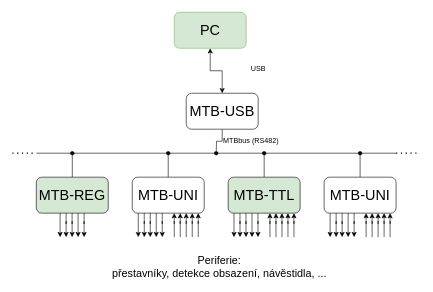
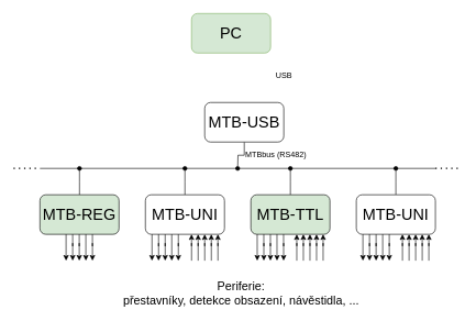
  <mxCell id="0" />
  <mxCell id="1" parent="0" />
- <mxCell id="2" style="edgeStyle=orthogonalEdgeStyle;rounded=0;orthogonalLoop=1;jettySize=auto;html=1;endArrow=classic;endFill=1;startArrow=classic;startFill=1;" edge="1" parent="1" source="3" target="5"><mxGeometry relative="1" as="geometry" /></mxCell>
  <mxCell id="3" value="&lt;font style=&quot;font-size: 24px&quot;&gt;PC&lt;/font&gt;" style="rounded=1;whiteSpace=wrap;html=1;fillColor=#d5e8d4;strokeColor=#82b366;" vertex="1" parent="1"><mxGeometry x="290" y="20" width="120" height="60" as="geometry" /></mxCell>
  <mxCell id="4" style="edgeStyle=orthogonalEdgeStyle;rounded=0;orthogonalLoop=1;jettySize=auto;html=1;endArrow=oval;endFill=1;" edge="1" parent="1" source="5"><mxGeometry relative="1" as="geometry"><mxPoint x="360" y="255" as="targetPoint" /></mxGeometry></mxCell>
  <mxCell id="5" value="&lt;font style=&quot;font-size: 24px&quot;&gt;MTB-USB&lt;/font&gt;" style="rounded=1;whiteSpace=wrap;html=1;" vertex="1" parent="1"><mxGeometry x="310" y="155" width="120" height="60" as="geometry" /></mxCell>
  <mxCell id="6" style="edgeStyle=orthogonalEdgeStyle;rounded=0;orthogonalLoop=1;jettySize=auto;html=1;endArrow=oval;endFill=1;" edge="1" parent="1" source="7"><mxGeometry relative="1" as="geometry"><mxPoint x="600" y="255" as="targetPoint" /></mxGeometry></mxCell>
  <mxCell id="7" value="&lt;font style=&quot;font-size: 24px&quot;&gt;MTB-UNI&lt;/font&gt;" style="rounded=1;whiteSpace=wrap;html=1;" vertex="1" parent="1"><mxGeometry x="540" y="295" width="120" height="60" as="geometry" /></mxCell>
  <mxCell id="8" style="edgeStyle=orthogonalEdgeStyle;rounded=0;orthogonalLoop=1;jettySize=auto;html=1;endArrow=oval;endFill=1;" edge="1" parent="1" source="9"><mxGeometry relative="1" as="geometry"><mxPoint x="440" y="255" as="targetPoint" /></mxGeometry></mxCell>
  <mxCell id="9" value="&lt;font style=&quot;font-size: 24px&quot;&gt;MTB-TTL&lt;/font&gt;" style="rounded=1;whiteSpace=wrap;html=1;fillColor=#d5e8d4;" vertex="1" parent="1"><mxGeometry x="380" y="295" width="120" height="60" as="geometry" /></mxCell>
  <mxCell id="10" style="edgeStyle=orthogonalEdgeStyle;rounded=0;orthogonalLoop=1;jettySize=auto;html=1;endArrow=oval;endFill=1;" edge="1" parent="1" source="11"><mxGeometry relative="1" as="geometry"><mxPoint x="280" y="255" as="targetPoint" /></mxGeometry></mxCell>
  <mxCell id="11" value="&lt;font style=&quot;font-size: 24px&quot;&gt;MTB-UNI&lt;/font&gt;" style="rounded=1;whiteSpace=wrap;html=1;" vertex="1" parent="1"><mxGeometry x="220" y="295" width="120" height="60" as="geometry" /></mxCell>
  <mxCell id="12" style="edgeStyle=orthogonalEdgeStyle;rounded=0;orthogonalLoop=1;jettySize=auto;html=1;endArrow=oval;endFill=1;" edge="1" parent="1" source="13"><mxGeometry relative="1" as="geometry"><mxPoint x="120" y="255" as="targetPoint" /></mxGeometry></mxCell>
  <mxCell id="13" value="&lt;font style=&quot;font-size: 24px&quot;&gt;MTB-REG&lt;/font&gt;" style="rounded=1;whiteSpace=wrap;html=1;fillColor=#d5e8d4;" vertex="1" parent="1"><mxGeometry x="60" y="295" width="120" height="60" as="geometry" /></mxCell>
  <mxCell id="14" value="" style="endArrow=none;html=1;" edge="1" parent="1"><mxGeometry width="50" height="50" relative="1" as="geometry"><mxPoint x="60" y="255" as="sourcePoint" /><mxPoint x="660" y="255" as="targetPoint" /></mxGeometry></mxCell>
  <mxCell id="15" value="USB" style="text;html=1;align=center;verticalAlign=middle;resizable=0;points=[];autosize=1;" vertex="1" parent="1"><mxGeometry x="410" y="105" width="40" height="20" as="geometry" /></mxCell>
  <mxCell id="16" value="&lt;div align=&quot;left&quot;&gt;MTBbus (RS482)&lt;br&gt;&lt;/div&gt;" style="text;html=1;align=left;verticalAlign=middle;resizable=0;points=[];autosize=1;" vertex="1" parent="1"><mxGeometry x="370" y="225" width="110" height="20" as="geometry" /></mxCell>
  <mxCell id="17" value="" style="endArrow=none;dashed=1;html=1;dashPattern=1 3;strokeWidth=2;" edge="1" parent="1"><mxGeometry width="50" height="50" relative="1" as="geometry"><mxPoint x="20" y="255" as="sourcePoint" /><mxPoint x="60" y="255" as="targetPoint" /></mxGeometry></mxCell>
  <mxCell id="18" value="" style="endArrow=none;dashed=1;html=1;dashPattern=1 3;strokeWidth=2;" edge="1" parent="1"><mxGeometry width="50" height="50" relative="1" as="geometry"><mxPoint x="660" y="255" as="sourcePoint" /><mxPoint x="700" y="255" as="targetPoint" /></mxGeometry></mxCell>
  <mxCell id="19" value="" style="endArrow=none;startArrow=classic;html=1;entryX=0.333;entryY=1;entryDx=0;entryDy=0;entryPerimeter=0;endFill=0;" edge="1" parent="1"><mxGeometry width="50" height="50" relative="1" as="geometry"><mxPoint x="230.04" y="395" as="sourcePoint" /><mxPoint x="230" y="355" as="targetPoint" /></mxGeometry></mxCell>
  <mxCell id="20" value="" style="endArrow=none;startArrow=classic;html=1;entryX=0.333;entryY=1;entryDx=0;entryDy=0;entryPerimeter=0;endFill=0;" edge="1" parent="1"><mxGeometry width="50" height="50" relative="1" as="geometry"><mxPoint x="240.04" y="395" as="sourcePoint" /><mxPoint x="240" y="355" as="targetPoint" /><Array as="points"><mxPoint x="240.04" y="365" /><mxPoint x="240.04" y="375" /></Array></mxGeometry></mxCell>
  <mxCell id="21" value="" style="endArrow=classic;startArrow=none;html=1;entryX=0.333;entryY=1;entryDx=0;entryDy=0;entryPerimeter=0;endFill=1;startFill=0;" edge="1" parent="1"><mxGeometry width="50" height="50" relative="1" as="geometry"><mxPoint x="330.04" y="395" as="sourcePoint" /><mxPoint x="330" y="355" as="targetPoint" /><Array as="points"><mxPoint x="330.04" y="365" /><mxPoint x="330.04" y="375" /></Array></mxGeometry></mxCell>
  <mxCell id="22" value="" style="endArrow=classic;startArrow=none;html=1;entryX=0.333;entryY=1;entryDx=0;entryDy=0;entryPerimeter=0;endFill=1;startFill=0;" edge="1" parent="1"><mxGeometry width="50" height="50" relative="1" as="geometry"><mxPoint x="320.04" y="395" as="sourcePoint" /><mxPoint x="320" y="355" as="targetPoint" /><Array as="points"><mxPoint x="320.04" y="365" /><mxPoint x="320.04" y="375" /></Array></mxGeometry></mxCell>
  <mxCell id="23" value="" style="endArrow=classic;startArrow=none;html=1;entryX=0.333;entryY=1;entryDx=0;entryDy=0;entryPerimeter=0;endFill=1;startFill=0;" edge="1" parent="1"><mxGeometry width="50" height="50" relative="1" as="geometry"><mxPoint x="310.04" y="395" as="sourcePoint" /><mxPoint x="310" y="355" as="targetPoint" /><Array as="points"><mxPoint x="310.04" y="365" /><mxPoint x="310.04" y="375" /></Array></mxGeometry></mxCell>
  <mxCell id="24" value="" style="endArrow=none;startArrow=classic;html=1;entryX=0.333;entryY=1;entryDx=0;entryDy=0;entryPerimeter=0;endFill=0;" edge="1" parent="1"><mxGeometry width="50" height="50" relative="1" as="geometry"><mxPoint x="250.04" y="395" as="sourcePoint" /><mxPoint x="250" y="355" as="targetPoint" /><Array as="points"><mxPoint x="250.04" y="365" /><mxPoint x="250.04" y="375" /></Array></mxGeometry></mxCell>
  <mxCell id="25" value="" style="endArrow=none;startArrow=classic;html=1;entryX=0.333;entryY=1;entryDx=0;entryDy=0;entryPerimeter=0;endFill=0;" edge="1" parent="1"><mxGeometry width="50" height="50" relative="1" as="geometry"><mxPoint x="260.04" y="395" as="sourcePoint" /><mxPoint x="260" y="355" as="targetPoint" /></mxGeometry></mxCell>
  <mxCell id="26" value="" style="endArrow=none;startArrow=classic;html=1;entryX=0.333;entryY=1;entryDx=0;entryDy=0;entryPerimeter=0;endFill=0;" edge="1" parent="1"><mxGeometry width="50" height="50" relative="1" as="geometry"><mxPoint x="270.04" y="395" as="sourcePoint" /><mxPoint x="270" y="355" as="targetPoint" /><Array as="points"><mxPoint x="270.04" y="365" /><mxPoint x="270.04" y="375" /></Array></mxGeometry></mxCell>
  <mxCell id="27" value="" style="endArrow=classic;startArrow=none;html=1;entryX=0.333;entryY=1;entryDx=0;entryDy=0;entryPerimeter=0;endFill=1;startFill=0;" edge="1" parent="1"><mxGeometry width="50" height="50" relative="1" as="geometry"><mxPoint x="300.04" y="395" as="sourcePoint" /><mxPoint x="300" y="355" as="targetPoint" /><Array as="points"><mxPoint x="300.04" y="365" /><mxPoint x="300.04" y="375" /></Array></mxGeometry></mxCell>
  <mxCell id="28" value="" style="endArrow=classic;startArrow=none;html=1;entryX=0.333;entryY=1;entryDx=0;entryDy=0;entryPerimeter=0;endFill=1;startFill=0;" edge="1" parent="1"><mxGeometry width="50" height="50" relative="1" as="geometry"><mxPoint x="290.04" y="395" as="sourcePoint" /><mxPoint x="290" y="355" as="targetPoint" /><Array as="points"><mxPoint x="290.04" y="365" /><mxPoint x="290.04" y="375" /></Array></mxGeometry></mxCell>
  <mxCell id="29" value="&lt;font style=&quot;font-size: 18px&quot;&gt;Periferie:&lt;br&gt;přestavníky, detekce obsazení, návěstidla, ...&lt;br&gt;&lt;/font&gt;" style="text;html=1;align=center;verticalAlign=middle;resizable=0;points=[];autosize=1;" vertex="1" parent="1"><mxGeometry x="180" y="425" width="370" height="40" as="geometry" /></mxCell>
  <mxCell id="30" value="" style="endArrow=none;startArrow=classic;html=1;entryX=0.333;entryY=1;entryDx=0;entryDy=0;entryPerimeter=0;endFill=0;" edge="1" parent="1"><mxGeometry width="50" height="50" relative="1" as="geometry"><mxPoint x="99.7" y="395" as="sourcePoint" /><mxPoint x="99.66" y="355" as="targetPoint" /></mxGeometry></mxCell>
  <mxCell id="31" value="" style="endArrow=none;startArrow=classic;html=1;entryX=0.333;entryY=1;entryDx=0;entryDy=0;entryPerimeter=0;endFill=0;" edge="1" parent="1"><mxGeometry width="50" height="50" relative="1" as="geometry"><mxPoint x="109.7" y="395" as="sourcePoint" /><mxPoint x="109.66" y="355" as="targetPoint" /><Array as="points"><mxPoint x="109.7" y="365" /><mxPoint x="109.7" y="375" /></Array></mxGeometry></mxCell>
  <mxCell id="32" value="" style="endArrow=none;startArrow=classic;html=1;entryX=0.333;entryY=1;entryDx=0;entryDy=0;entryPerimeter=0;endFill=0;" edge="1" parent="1"><mxGeometry width="50" height="50" relative="1" as="geometry"><mxPoint x="119.7" y="395" as="sourcePoint" /><mxPoint x="119.66" y="355" as="targetPoint" /><Array as="points"><mxPoint x="119.7" y="365" /><mxPoint x="119.7" y="375" /></Array></mxGeometry></mxCell>
  <mxCell id="33" value="" style="endArrow=none;startArrow=classic;html=1;entryX=0.333;entryY=1;entryDx=0;entryDy=0;entryPerimeter=0;endFill=0;" edge="1" parent="1"><mxGeometry width="50" height="50" relative="1" as="geometry"><mxPoint x="129.7" y="395" as="sourcePoint" /><mxPoint x="129.66" y="355" as="targetPoint" /></mxGeometry></mxCell>
  <mxCell id="34" value="" style="endArrow=none;startArrow=classic;html=1;entryX=0.333;entryY=1;entryDx=0;entryDy=0;entryPerimeter=0;endFill=0;" edge="1" parent="1"><mxGeometry width="50" height="50" relative="1" as="geometry"><mxPoint x="139.7" y="395" as="sourcePoint" /><mxPoint x="139.66" y="355" as="targetPoint" /><Array as="points"><mxPoint x="139.7" y="365" /><mxPoint x="139.7" y="375" /></Array></mxGeometry></mxCell>
  <mxCell id="35" value="" style="endArrow=none;startArrow=classic;html=1;entryX=0.333;entryY=1;entryDx=0;entryDy=0;entryPerimeter=0;endFill=0;" edge="1" parent="1"><mxGeometry width="50" height="50" relative="1" as="geometry"><mxPoint x="389.7" y="395" as="sourcePoint" /><mxPoint x="389.66" y="355" as="targetPoint" /></mxGeometry></mxCell>
  <mxCell id="36" value="" style="endArrow=none;startArrow=classic;html=1;entryX=0.333;entryY=1;entryDx=0;entryDy=0;entryPerimeter=0;endFill=0;" edge="1" parent="1"><mxGeometry width="50" height="50" relative="1" as="geometry"><mxPoint x="399.7" y="395" as="sourcePoint" /><mxPoint x="399.66" y="355" as="targetPoint" /><Array as="points"><mxPoint x="399.7" y="365" /><mxPoint x="399.7" y="375" /></Array></mxGeometry></mxCell>
  <mxCell id="37" value="" style="endArrow=classic;startArrow=none;html=1;entryX=0.333;entryY=1;entryDx=0;entryDy=0;entryPerimeter=0;endFill=1;startFill=0;" edge="1" parent="1"><mxGeometry width="50" height="50" relative="1" as="geometry"><mxPoint x="489.7" y="395" as="sourcePoint" /><mxPoint x="489.66" y="355" as="targetPoint" /><Array as="points"><mxPoint x="489.7" y="365" /><mxPoint x="489.7" y="375" /></Array></mxGeometry></mxCell>
  <mxCell id="38" value="" style="endArrow=classic;startArrow=none;html=1;entryX=0.333;entryY=1;entryDx=0;entryDy=0;entryPerimeter=0;endFill=1;startFill=0;" edge="1" parent="1"><mxGeometry width="50" height="50" relative="1" as="geometry"><mxPoint x="479.7" y="395" as="sourcePoint" /><mxPoint x="479.66" y="355" as="targetPoint" /><Array as="points"><mxPoint x="479.7" y="365" /><mxPoint x="479.7" y="375" /></Array></mxGeometry></mxCell>
  <mxCell id="39" value="" style="endArrow=classic;startArrow=none;html=1;entryX=0.333;entryY=1;entryDx=0;entryDy=0;entryPerimeter=0;endFill=1;startFill=0;" edge="1" parent="1"><mxGeometry width="50" height="50" relative="1" as="geometry"><mxPoint x="469.7" y="395" as="sourcePoint" /><mxPoint x="469.66" y="355" as="targetPoint" /><Array as="points"><mxPoint x="469.7" y="365" /><mxPoint x="469.7" y="375" /></Array></mxGeometry></mxCell>
  <mxCell id="40" value="" style="endArrow=none;startArrow=classic;html=1;entryX=0.333;entryY=1;entryDx=0;entryDy=0;entryPerimeter=0;endFill=0;" edge="1" parent="1"><mxGeometry width="50" height="50" relative="1" as="geometry"><mxPoint x="409.7" y="395" as="sourcePoint" /><mxPoint x="409.66" y="355" as="targetPoint" /><Array as="points"><mxPoint x="409.7" y="365" /><mxPoint x="409.7" y="375" /></Array></mxGeometry></mxCell>
  <mxCell id="41" value="" style="endArrow=none;startArrow=classic;html=1;entryX=0.333;entryY=1;entryDx=0;entryDy=0;entryPerimeter=0;endFill=0;" edge="1" parent="1"><mxGeometry width="50" height="50" relative="1" as="geometry"><mxPoint x="419.7" y="395" as="sourcePoint" /><mxPoint x="419.66" y="355" as="targetPoint" /></mxGeometry></mxCell>
  <mxCell id="42" value="" style="endArrow=none;startArrow=classic;html=1;entryX=0.333;entryY=1;entryDx=0;entryDy=0;entryPerimeter=0;endFill=0;" edge="1" parent="1"><mxGeometry width="50" height="50" relative="1" as="geometry"><mxPoint x="429.7" y="395" as="sourcePoint" /><mxPoint x="429.66" y="355" as="targetPoint" /><Array as="points"><mxPoint x="429.7" y="365" /><mxPoint x="429.7" y="375" /></Array></mxGeometry></mxCell>
  <mxCell id="43" value="" style="endArrow=classic;startArrow=none;html=1;entryX=0.333;entryY=1;entryDx=0;entryDy=0;entryPerimeter=0;endFill=1;startFill=0;" edge="1" parent="1"><mxGeometry width="50" height="50" relative="1" as="geometry"><mxPoint x="459.7" y="395" as="sourcePoint" /><mxPoint x="459.66" y="355" as="targetPoint" /><Array as="points"><mxPoint x="459.7" y="365" /><mxPoint x="459.7" y="375" /></Array></mxGeometry></mxCell>
  <mxCell id="44" value="" style="endArrow=classic;startArrow=none;html=1;entryX=0.333;entryY=1;entryDx=0;entryDy=0;entryPerimeter=0;endFill=1;startFill=0;" edge="1" parent="1"><mxGeometry width="50" height="50" relative="1" as="geometry"><mxPoint x="449.7" y="395" as="sourcePoint" /><mxPoint x="449.66" y="355" as="targetPoint" /><Array as="points"><mxPoint x="449.7" y="365" /><mxPoint x="449.7" y="375" /></Array></mxGeometry></mxCell>
  <mxCell id="45" value="" style="endArrow=none;startArrow=classic;html=1;entryX=0.333;entryY=1;entryDx=0;entryDy=0;entryPerimeter=0;endFill=0;" edge="1" parent="1"><mxGeometry width="50" height="50" relative="1" as="geometry"><mxPoint x="550.04" y="395" as="sourcePoint" /><mxPoint x="550" y="355" as="targetPoint" /></mxGeometry></mxCell>
  <mxCell id="46" value="" style="endArrow=none;startArrow=classic;html=1;entryX=0.333;entryY=1;entryDx=0;entryDy=0;entryPerimeter=0;endFill=0;" edge="1" parent="1"><mxGeometry width="50" height="50" relative="1" as="geometry"><mxPoint x="560.04" y="395" as="sourcePoint" /><mxPoint x="560" y="355" as="targetPoint" /><Array as="points"><mxPoint x="560.04" y="365" /><mxPoint x="560.04" y="375" /></Array></mxGeometry></mxCell>
  <mxCell id="47" value="" style="endArrow=classic;startArrow=none;html=1;entryX=0.333;entryY=1;entryDx=0;entryDy=0;entryPerimeter=0;endFill=1;startFill=0;" edge="1" parent="1"><mxGeometry width="50" height="50" relative="1" as="geometry"><mxPoint x="650.04" y="395" as="sourcePoint" /><mxPoint x="650" y="355" as="targetPoint" /><Array as="points"><mxPoint x="650.04" y="365" /><mxPoint x="650.04" y="375" /></Array></mxGeometry></mxCell>
  <mxCell id="48" value="" style="endArrow=classic;startArrow=none;html=1;entryX=0.333;entryY=1;entryDx=0;entryDy=0;entryPerimeter=0;endFill=1;startFill=0;" edge="1" parent="1"><mxGeometry width="50" height="50" relative="1" as="geometry"><mxPoint x="640.04" y="395" as="sourcePoint" /><mxPoint x="640" y="355" as="targetPoint" /><Array as="points"><mxPoint x="640.04" y="365" /><mxPoint x="640.04" y="375" /></Array></mxGeometry></mxCell>
  <mxCell id="49" value="" style="endArrow=classic;startArrow=none;html=1;entryX=0.333;entryY=1;entryDx=0;entryDy=0;entryPerimeter=0;endFill=1;startFill=0;" edge="1" parent="1"><mxGeometry width="50" height="50" relative="1" as="geometry"><mxPoint x="630.04" y="395" as="sourcePoint" /><mxPoint x="630" y="355" as="targetPoint" /><Array as="points"><mxPoint x="630.04" y="365" /><mxPoint x="630.04" y="375" /></Array></mxGeometry></mxCell>
  <mxCell id="50" value="" style="endArrow=none;startArrow=classic;html=1;entryX=0.333;entryY=1;entryDx=0;entryDy=0;entryPerimeter=0;endFill=0;" edge="1" parent="1"><mxGeometry width="50" height="50" relative="1" as="geometry"><mxPoint x="570.04" y="395" as="sourcePoint" /><mxPoint x="570" y="355" as="targetPoint" /><Array as="points"><mxPoint x="570.04" y="365" /><mxPoint x="570.04" y="375" /></Array></mxGeometry></mxCell>
  <mxCell id="51" value="" style="endArrow=none;startArrow=classic;html=1;entryX=0.333;entryY=1;entryDx=0;entryDy=0;entryPerimeter=0;endFill=0;" edge="1" parent="1"><mxGeometry width="50" height="50" relative="1" as="geometry"><mxPoint x="580.04" y="395" as="sourcePoint" /><mxPoint x="580" y="355" as="targetPoint" /></mxGeometry></mxCell>
  <mxCell id="52" value="" style="endArrow=none;startArrow=classic;html=1;entryX=0.333;entryY=1;entryDx=0;entryDy=0;entryPerimeter=0;endFill=0;" edge="1" parent="1"><mxGeometry width="50" height="50" relative="1" as="geometry"><mxPoint x="590.04" y="395" as="sourcePoint" /><mxPoint x="590" y="355" as="targetPoint" /><Array as="points"><mxPoint x="590.04" y="365" /><mxPoint x="590.04" y="375" /></Array></mxGeometry></mxCell>
  <mxCell id="53" value="" style="endArrow=classic;startArrow=none;html=1;entryX=0.333;entryY=1;entryDx=0;entryDy=0;entryPerimeter=0;endFill=1;startFill=0;" edge="1" parent="1"><mxGeometry width="50" height="50" relative="1" as="geometry"><mxPoint x="620.04" y="395" as="sourcePoint" /><mxPoint x="620" y="355" as="targetPoint" /><Array as="points"><mxPoint x="620.04" y="365" /><mxPoint x="620.04" y="375" /></Array></mxGeometry></mxCell>
  <mxCell id="54" value="" style="endArrow=classic;startArrow=none;html=1;entryX=0.333;entryY=1;entryDx=0;entryDy=0;entryPerimeter=0;endFill=1;startFill=0;" edge="1" parent="1"><mxGeometry width="50" height="50" relative="1" as="geometry"><mxPoint x="610.04" y="395" as="sourcePoint" /><mxPoint x="610" y="355" as="targetPoint" /><Array as="points"><mxPoint x="610.04" y="365" /><mxPoint x="610.04" y="375" /></Array></mxGeometry></mxCell>
